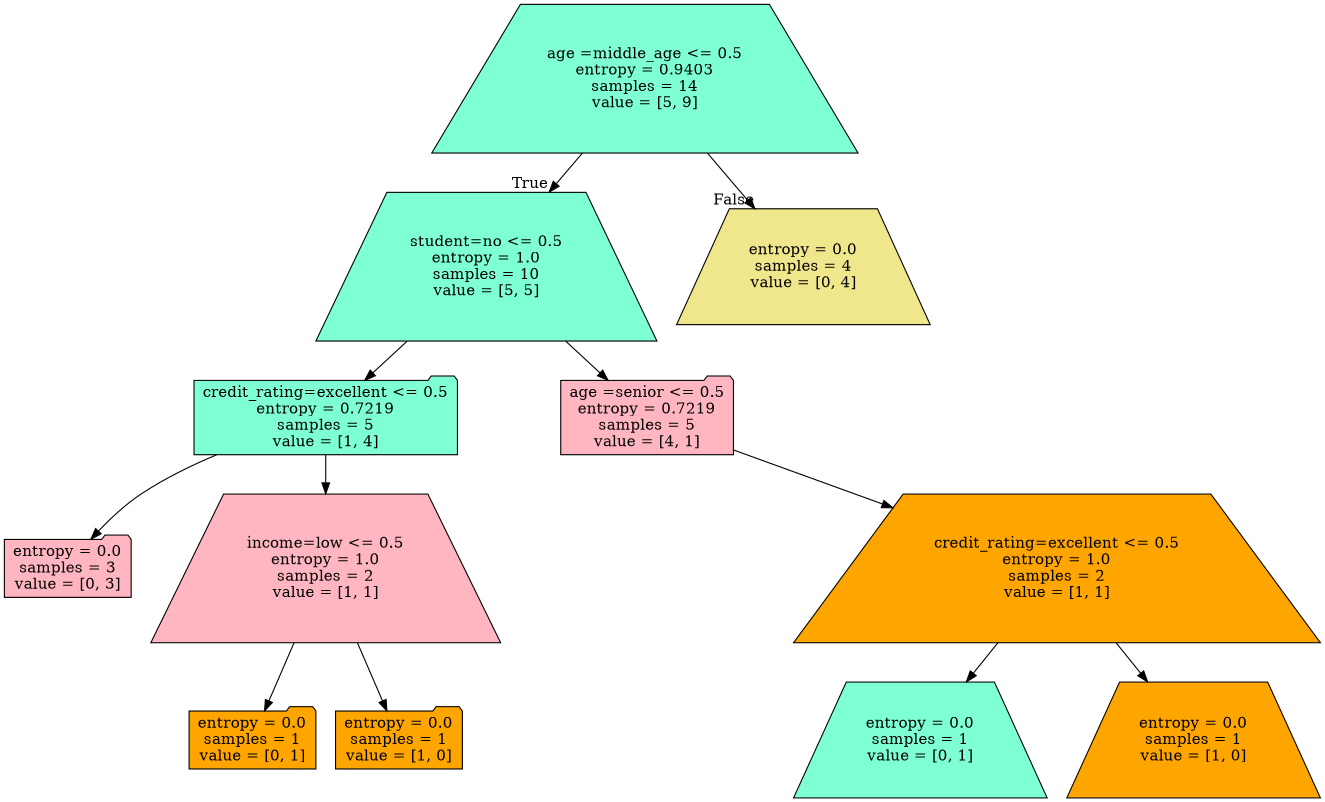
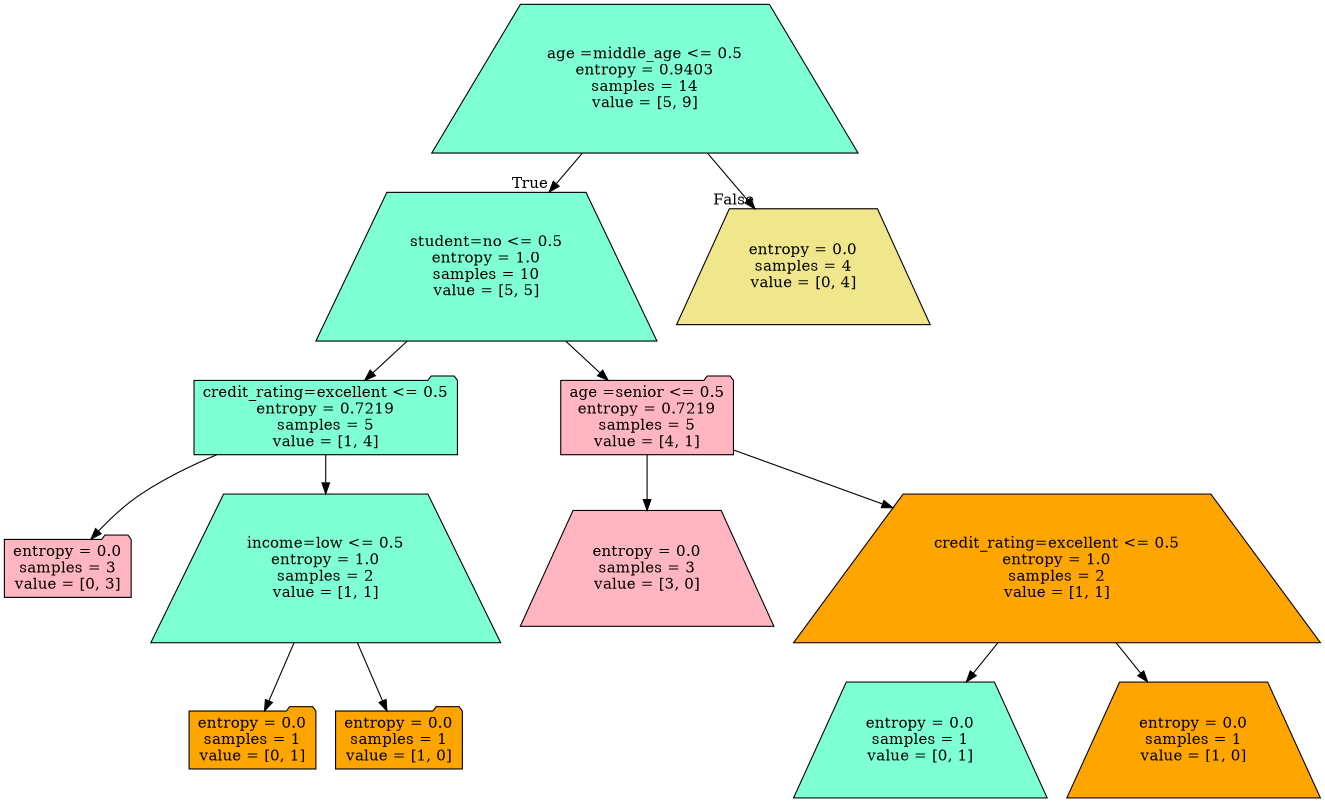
  digraph {
    node [fillcolor=aquamarine shape=trapezium style=filled]
    n1 [label="age =middle_age <= 0.5\nentropy = 0.9403\nsamples = 14\nvalue = [5, 9]"]
    n2 [label="student=no <= 0.5\nentropy = 1.0\nsamples = 10\nvalue = [5, 5]"]
    n3 [fillcolor=khaki label="entropy = 0.0\nsamples = 4\nvalue = [0, 4]"]
    n4 [label="credit_rating=excellent <= 0.5\nentropy = 0.7219\nsamples = 5\nvalue = [1, 4]" shape=folder]
    n5 [fillcolor=lightpink label="age =senior <= 0.5\nentropy = 0.7219\nsamples = 5\nvalue = [4, 1]" shape=folder]
    n6 [fillcolor=lightpink label="entropy = 0.0\nsamples = 3\nvalue = [0, 3]" shape=folder]
-   n7 [fillcolor=lightpink label="income=low <= 0.5\nentropy = 1.0\nsamples = 2\nvalue = [1, 1]"]
+   n7 [label="income=low <= 0.5\nentropy = 1.0\nsamples = 2\nvalue = [1, 1]"]
+   n8 [fillcolor=lightpink label="entropy = 0.0\nsamples = 3\nvalue = [3, 0]"]
    n9 [fillcolor=orange label="credit_rating=excellent <= 0.5\nentropy = 1.0\nsamples = 2\nvalue = [1, 1]"]
    n10 [fillcolor=orange label="entropy = 0.0\nsamples = 1\nvalue = [0, 1]" shape=folder]
    n11 [fillcolor=orange label="entropy = 0.0\nsamples = 1\nvalue = [1, 0]" shape=folder]
    n12 [label="entropy = 0.0\nsamples = 1\nvalue = [0, 1]"]
    n13 [fillcolor=orange label="entropy = 0.0\nsamples = 1\nvalue = [1, 0]"]
    n1 -> n2 [headlabel=True labelangle=45 labeldistance=2.5]
    n1 -> n3 [headlabel=False labelangle=-45 labeldistance=2.5]
    n2 -> n4
    n2 -> n5
    n4 -> n6
    n4 -> n7
+   n5 -> n8
    n5 -> n9
    n7 -> n10
    n7 -> n11
    n9 -> n12
    n9 -> n13
  }
